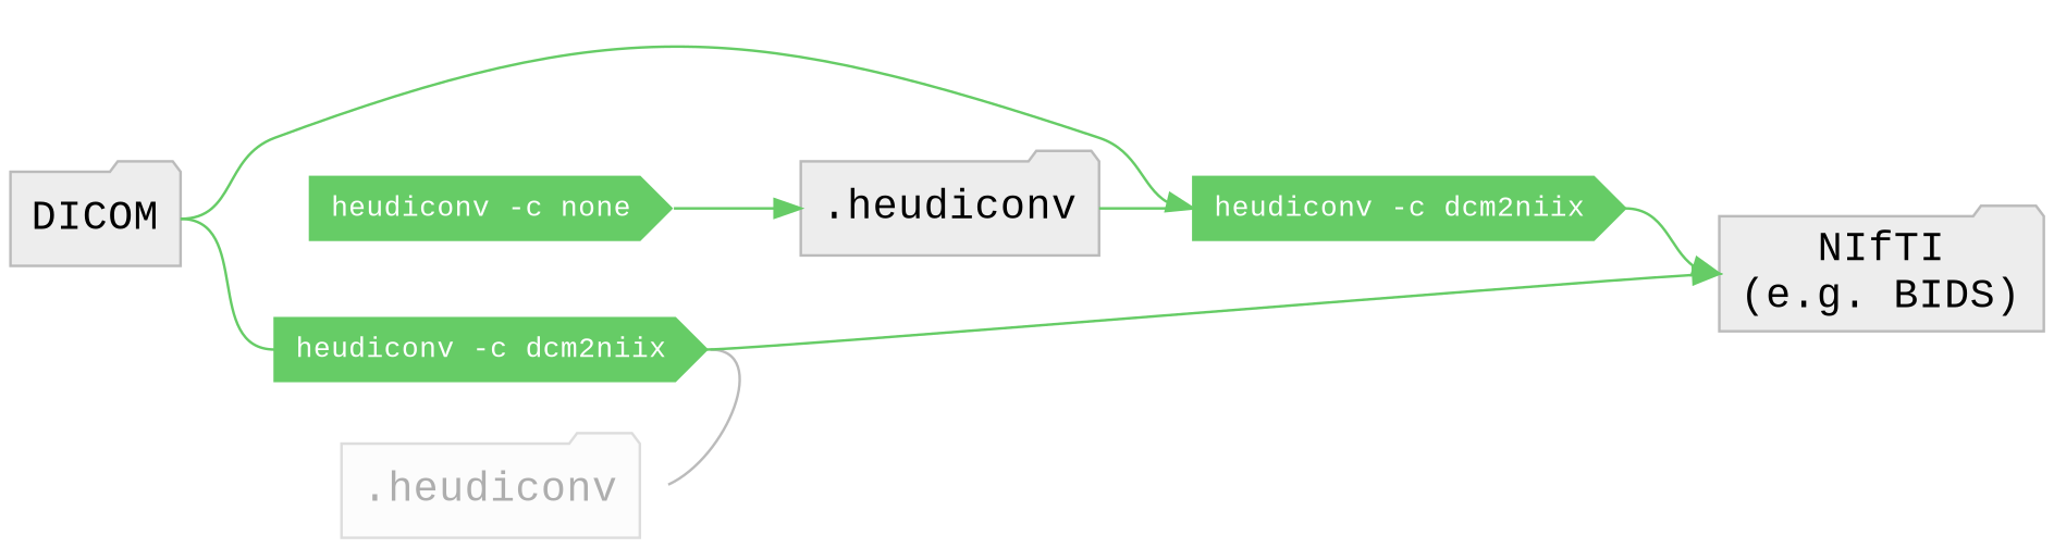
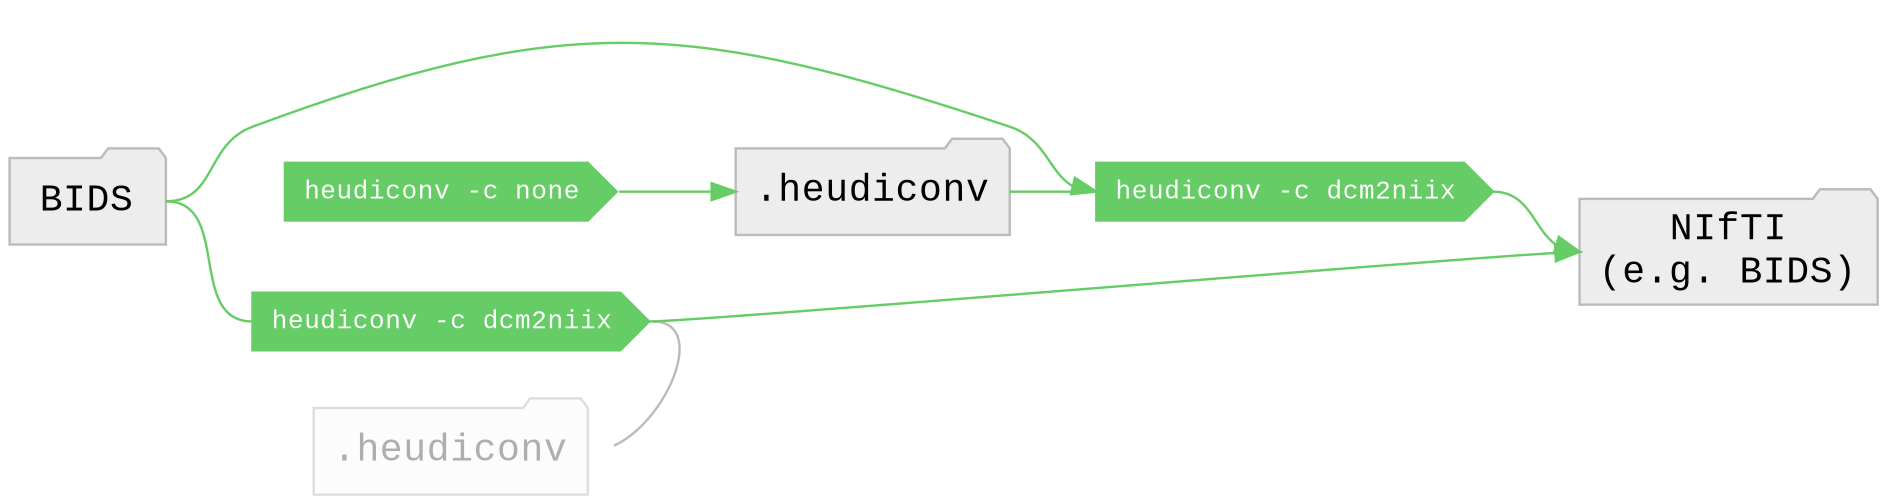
  digraph {
    fontname="Liberation Mono"
    newrank=true
    rankdir=LR
    node [color="#66CC66" fillcolor="#66CC66" fontname="Liberation Mono" fontsize=16 shape=folder style=filled]
    edge [color="#66CC66" fontname="Liberation Mono" headport=w tailport=e]
    n1 [color="#DDDDDD" fillcolor=grey99 fontcolor="#AEAEAE" label=".heudiconv"]
    n2 [fontcolor="#FFFFFF" fontsize=11 label="heudiconv -c none " shape=cds]
    n3 [fontcolor="#FFFFFF" fontsize=11 label="heudiconv -c dcm2niix " shape=cds]
    n4 [color="#BBBBBB" fillcolor=grey93 label=".heudiconv"]
    n5 [color="#BBBBBB" fillcolor=grey93 label="NIfTI\n(e.g. BIDS)"]
-   n6 [color="#BBBBBB" fillcolor=grey93 label=DICOM]
+   n6 [color="#BBBBBB" fillcolor=grey93 label=BIDS]
    n7 [fontcolor="#FFFFFF" fontsize=11 label="heudiconv -c dcm2niix " shape=cds]
    subgraph sub_1 {
      rank=same
      n1
      n2
      n3
    }
    n2 -> n4
    n3 -> n1 [color="#BBBBBB" headport=e]
    n3 -> n5
    n4 -> n7 [arrowhead=none]
    n6 -> n3 [arrowhead=none]
    n6 -> n7
    n7 -> n5
  }
